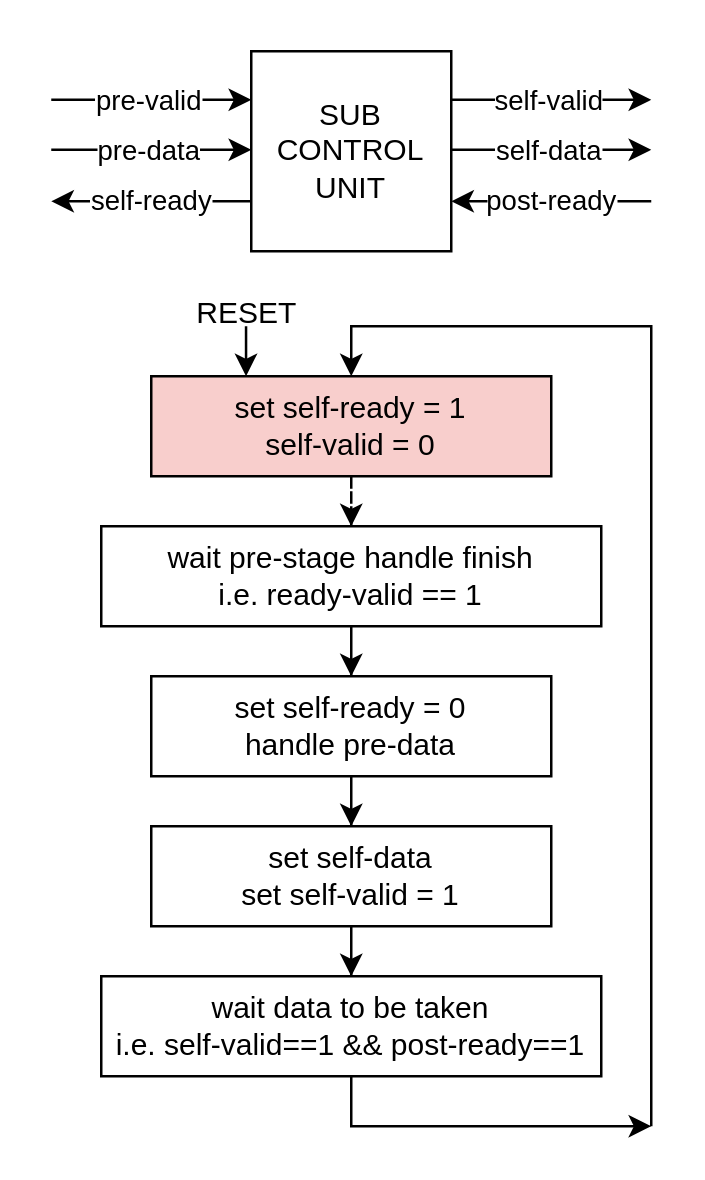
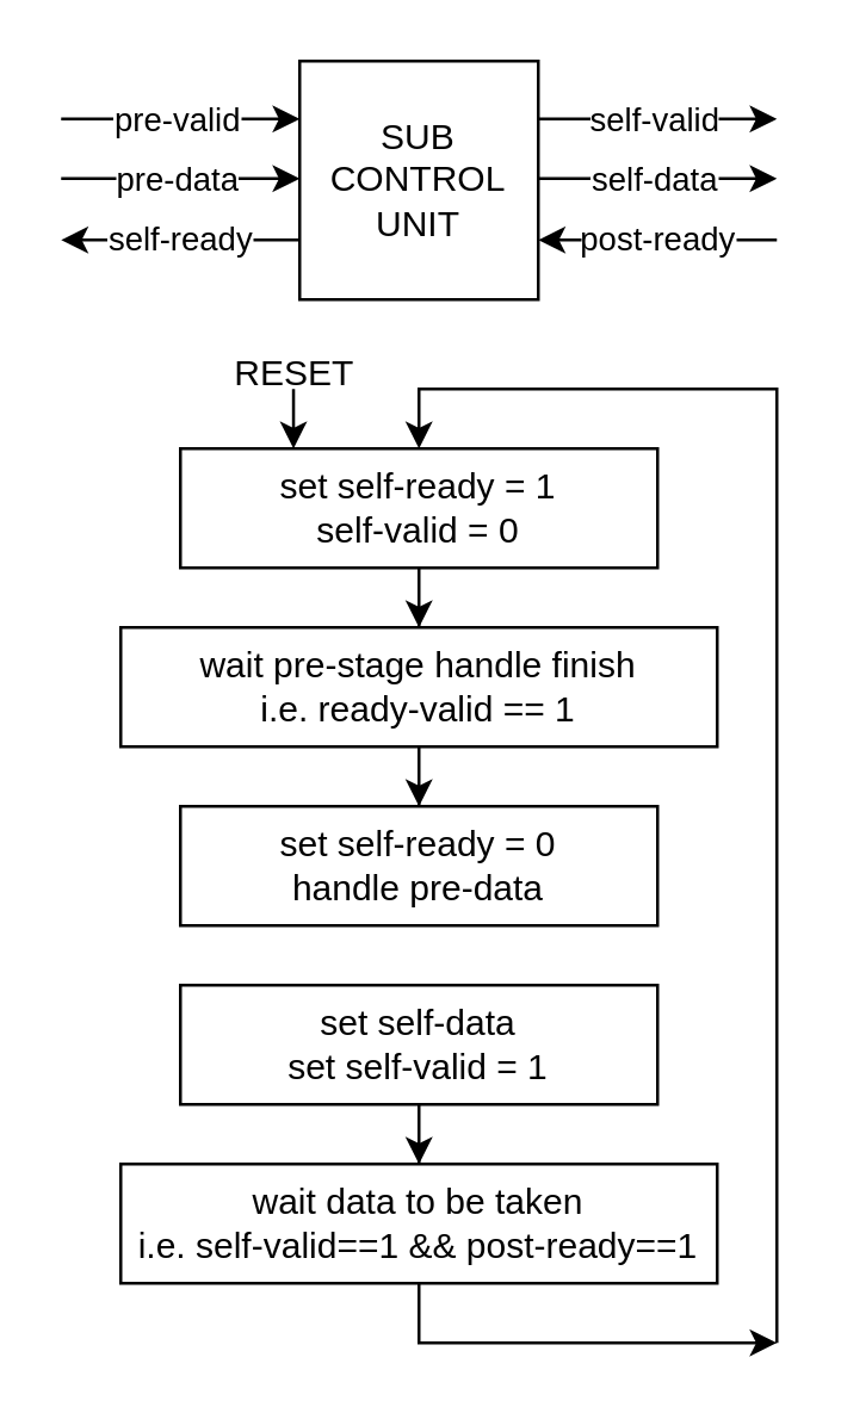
  <mxCell id="0" />
  <mxCell id="1" parent="0" />
- <mxCell id="2" value="" style="edgeStyle=orthogonalEdgeStyle;rounded=0;orthogonalLoop=1;jettySize=auto;html=1;dashed=1;" edge="1" parent="1" source="3" target="24"><mxGeometry relative="1" as="geometry" /></mxCell>
- <mxCell id="3" value="set self-ready = 1&lt;div&gt;self-valid = 0&lt;/div&gt;" style="rounded=0;whiteSpace=wrap;html=1;fillColor=#f8cecc;" vertex="1" parent="1"><mxGeometry x="60" y="150" width="160" height="40" as="geometry" /></mxCell>
- <mxCell id="4" style="edgeStyle=orthogonalEdgeStyle;rounded=0;orthogonalLoop=1;jettySize=auto;html=1;" edge="1" parent="1" source="5" target="19"><mxGeometry relative="1" as="geometry" /></mxCell>
+ <mxCell id="2" value="" style="edgeStyle=orthogonalEdgeStyle;rounded=0;orthogonalLoop=1;jettySize=auto;html=1;" edge="1" parent="1" source="3" target="24"><mxGeometry relative="1" as="geometry" /></mxCell>
+ <mxCell id="3" value="set self-ready = 1&lt;div&gt;self-valid = 0&lt;/div&gt;" style="rounded=0;whiteSpace=wrap;html=1;" vertex="1" parent="1"><mxGeometry x="60" y="150" width="160" height="40" as="geometry" /></mxCell>
  <mxCell id="5" value="&lt;div&gt;set self-ready = 0&lt;/div&gt;handle pre-data" style="rounded=0;whiteSpace=wrap;html=1;" vertex="1" parent="1"><mxGeometry x="60" y="270" width="160" height="40" as="geometry" /></mxCell>
  <mxCell id="6" value="SUB&lt;div&gt;CONTROL&lt;/div&gt;&lt;div&gt;UNIT&lt;/div&gt;" style="rounded=0;whiteSpace=wrap;html=1;" vertex="1" parent="1"><mxGeometry x="100" y="20" width="80" height="80" as="geometry" /></mxCell>
  <mxCell id="7" value="" style="endArrow=classic;html=1;rounded=0;" edge="1" parent="1"><mxGeometry width="50" height="50" relative="1" as="geometry"><mxPoint x="20" y="39.43" as="sourcePoint" /><mxPoint x="100" y="39.43" as="targetPoint" /></mxGeometry></mxCell>
  <mxCell id="8" value="pre-valid" style="edgeLabel;html=1;align=center;verticalAlign=middle;resizable=0;points=[];" vertex="1" connectable="0" parent="7"><mxGeometry x="-0.061" relative="1" as="geometry"><mxPoint as="offset" /></mxGeometry></mxCell>
  <mxCell id="9" value="" style="endArrow=classic;html=1;rounded=0;" edge="1" parent="1"><mxGeometry width="50" height="50" relative="1" as="geometry"><mxPoint x="20" y="59.43" as="sourcePoint" /><mxPoint x="100" y="59.43" as="targetPoint" /></mxGeometry></mxCell>
  <mxCell id="10" value="pre-data" style="edgeLabel;html=1;align=center;verticalAlign=middle;resizable=0;points=[];" vertex="1" connectable="0" parent="9"><mxGeometry x="-0.061" relative="1" as="geometry"><mxPoint as="offset" /></mxGeometry></mxCell>
  <mxCell id="11" value="" style="endArrow=classic;html=1;rounded=0;" edge="1" parent="1"><mxGeometry width="50" height="50" relative="1" as="geometry"><mxPoint x="180" y="39.43" as="sourcePoint" /><mxPoint x="260" y="39.43" as="targetPoint" /></mxGeometry></mxCell>
  <mxCell id="12" value="self-valid" style="edgeLabel;html=1;align=center;verticalAlign=middle;resizable=0;points=[];" vertex="1" connectable="0" parent="11"><mxGeometry x="-0.061" relative="1" as="geometry"><mxPoint as="offset" /></mxGeometry></mxCell>
  <mxCell id="13" value="" style="endArrow=classic;html=1;rounded=0;" edge="1" parent="1"><mxGeometry width="50" height="50" relative="1" as="geometry"><mxPoint x="180" y="59.43" as="sourcePoint" /><mxPoint x="260" y="59.43" as="targetPoint" /></mxGeometry></mxCell>
  <mxCell id="14" value="self-data" style="edgeLabel;html=1;align=center;verticalAlign=middle;resizable=0;points=[];" vertex="1" connectable="0" parent="13"><mxGeometry x="-0.061" relative="1" as="geometry"><mxPoint as="offset" /></mxGeometry></mxCell>
  <mxCell id="15" value="self-ready" style="endArrow=classic;html=1;rounded=0;" edge="1" parent="1"><mxGeometry width="50" height="50" relative="1" as="geometry"><mxPoint x="100" y="80" as="sourcePoint" /><mxPoint x="20" y="80" as="targetPoint" /></mxGeometry></mxCell>
  <mxCell id="16" value="post-ready" style="endArrow=classic;html=1;rounded=0;" edge="1" parent="1"><mxGeometry width="50" height="50" relative="1" as="geometry"><mxPoint x="260" y="80" as="sourcePoint" /><mxPoint x="180" y="80" as="targetPoint" /></mxGeometry></mxCell>
  <mxCell id="17" value="" style="endArrow=classic;html=1;rounded=0;entryX=0.5;entryY=0;entryDx=0;entryDy=0;" edge="1" parent="1" target="3"><mxGeometry width="50" height="50" relative="1" as="geometry"><mxPoint x="260" y="450" as="sourcePoint" /><mxPoint x="280" y="380" as="targetPoint" /><Array as="points"><mxPoint x="260" y="130" /><mxPoint x="140" y="130" /></Array></mxGeometry></mxCell>
  <mxCell id="18" style="edgeStyle=orthogonalEdgeStyle;rounded=0;orthogonalLoop=1;jettySize=auto;html=1;" edge="1" parent="1" source="19" target="21"><mxGeometry relative="1" as="geometry" /></mxCell>
  <mxCell id="19" value="set self-data&lt;div&gt;&lt;span style=&quot;background-color: transparent; color: light-dark(rgb(0, 0, 0), rgb(255, 255, 255));&quot;&gt;set self-valid = 1&lt;/span&gt;&lt;/div&gt;" style="rounded=0;whiteSpace=wrap;html=1;" vertex="1" parent="1"><mxGeometry x="60" y="330" width="160" height="40" as="geometry" /></mxCell>
  <mxCell id="20" style="edgeStyle=orthogonalEdgeStyle;rounded=0;orthogonalLoop=1;jettySize=auto;html=1;" edge="1" parent="1" source="21"><mxGeometry relative="1" as="geometry"><mxPoint x="260" y="450" as="targetPoint" /><Array as="points"><mxPoint x="140" y="450" /></Array></mxGeometry></mxCell>
  <mxCell id="21" value="wait data to be taken&lt;div&gt;i.e. self-valid==1 &amp;amp;&amp;amp; post-ready==1&lt;/div&gt;" style="rounded=0;whiteSpace=wrap;html=1;" vertex="1" parent="1"><mxGeometry x="40" y="390" width="200" height="40" as="geometry" /></mxCell>
  <mxCell id="22" value="RESET" style="text;html=1;align=center;verticalAlign=middle;resizable=0;points=[];autosize=1;strokeColor=none;fillColor=none;" vertex="1" parent="1"><mxGeometry x="68" y="110" width="60" height="30" as="geometry" /></mxCell>
  <mxCell id="23" style="edgeStyle=orthogonalEdgeStyle;rounded=0;orthogonalLoop=1;jettySize=auto;html=1;entryX=0.5;entryY=0;entryDx=0;entryDy=0;" edge="1" parent="1" source="24" target="5"><mxGeometry relative="1" as="geometry" /></mxCell>
  <mxCell id="24" value="&lt;div&gt;wait pre-stage handle finish&lt;/div&gt;i.e. &lt;span style=&quot;background-color: transparent;&quot;&gt;ready-valid == 1&lt;/span&gt;" style="rounded=0;whiteSpace=wrap;html=1;" vertex="1" parent="1"><mxGeometry x="40" y="210" width="200" height="40" as="geometry" /></mxCell>
  <mxCell id="25" value="" style="endArrow=classic;html=1;rounded=0;" edge="1" parent="1"><mxGeometry width="50" height="50" relative="1" as="geometry"><mxPoint x="97.92" y="130" as="sourcePoint" /><mxPoint x="97.92" y="150" as="targetPoint" /></mxGeometry></mxCell>
